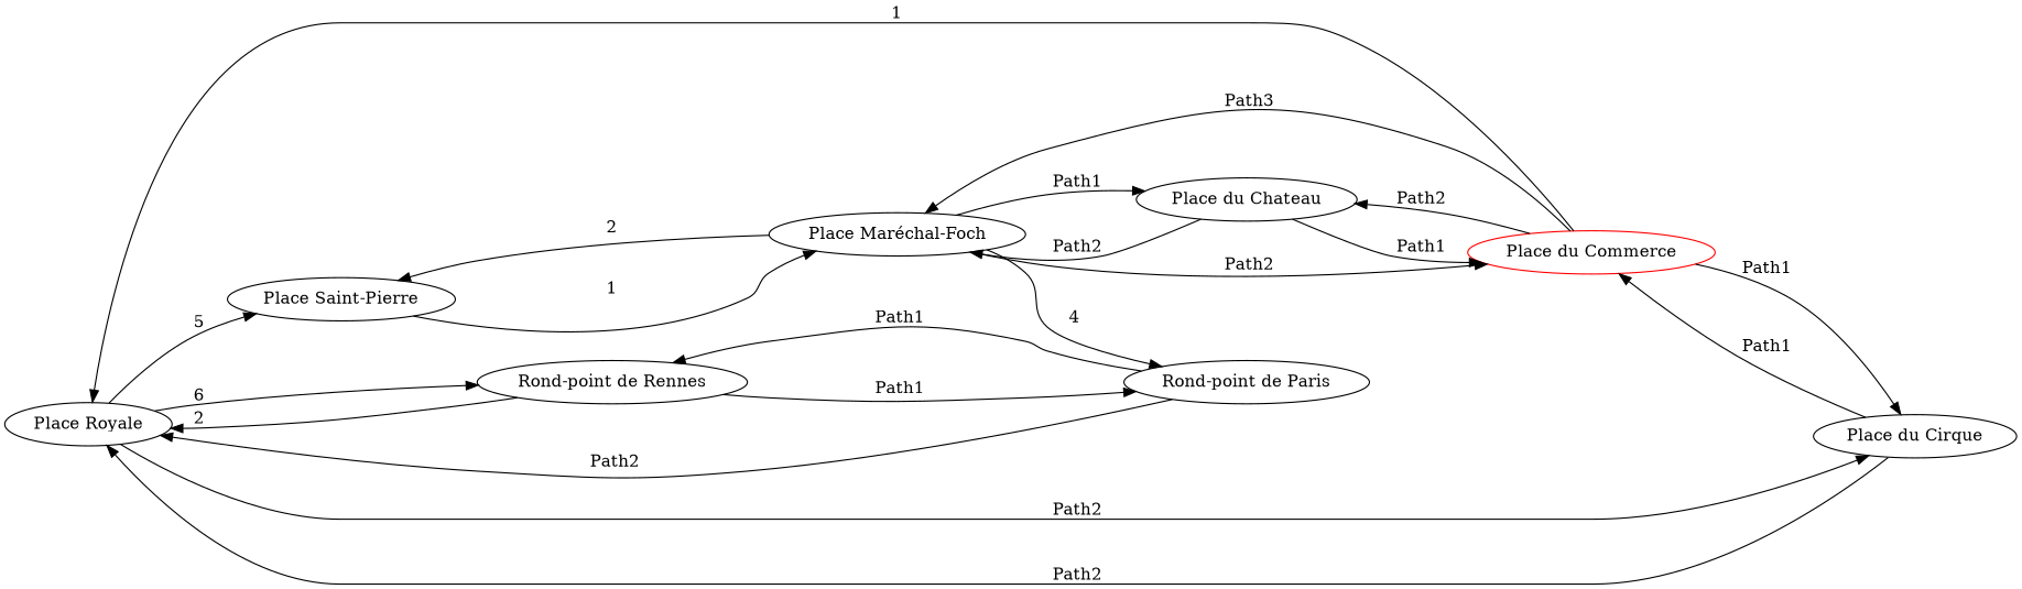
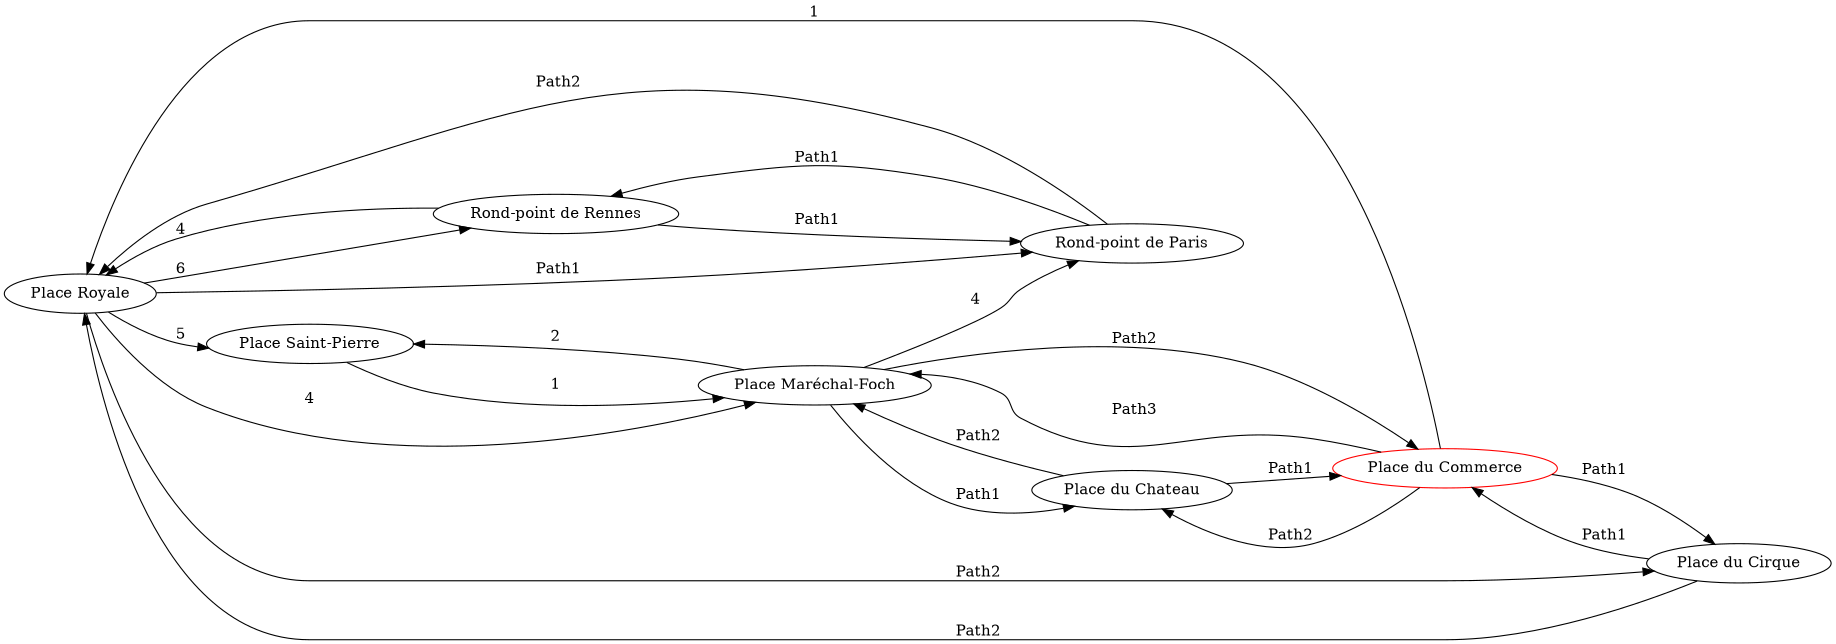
  digraph {
    rankdir=LR
    n1 [label="Place Royale"]
    n2 [label="Rond-point de Rennes"]
    n3 [label="Rond-point de Paris"]
    n4 [label="Place Saint-Pierre"]
    n5 [label="Place Maréchal-Foch"]
    n6 [label="Place du Cirque"]
    n7 [color=red label="Place du Commerce"]
    n8 [label="Place du Chateau"]
    n1 -> n2 [label="\n6"]
+   n1 -> n3 [label="\n Path1"]
    n1 -> n4 [label="\n5"]
+   n1 -> n5 [label="\n4"]
    n1 -> n6 [label="\n\n Path2"]
-   n2 -> n1 [label=2]
+   n2 -> n1 [label=4]
    n2 -> n3 [label="\n\n Path1"]
    n3 -> n1 [label="\n\n Path2"]
    n3 -> n2 [label="\n Path1"]
    n4 -> n5 [label="\n1"]
    n5 -> n3 [label=4]
    n5 -> n4 [label=2]
    n5 -> n7 [label="\n Path2"]
    n5 -> n8 [label="\n Path1"]
    n6 -> n1 [label="\n Path2"]
    n6 -> n7 [label="\n\n Path1"]
    n7 -> n1 [label=1]
    n7 -> n5 [label="\n\n Path3"]
    n7 -> n6 [label="\n Path1"]
    n7 -> n8 [label="\n\n Path2"]
    n8 -> n5 [label="\n\n Path2"]
    n8 -> n7 [label="\n Path1"]
  }
